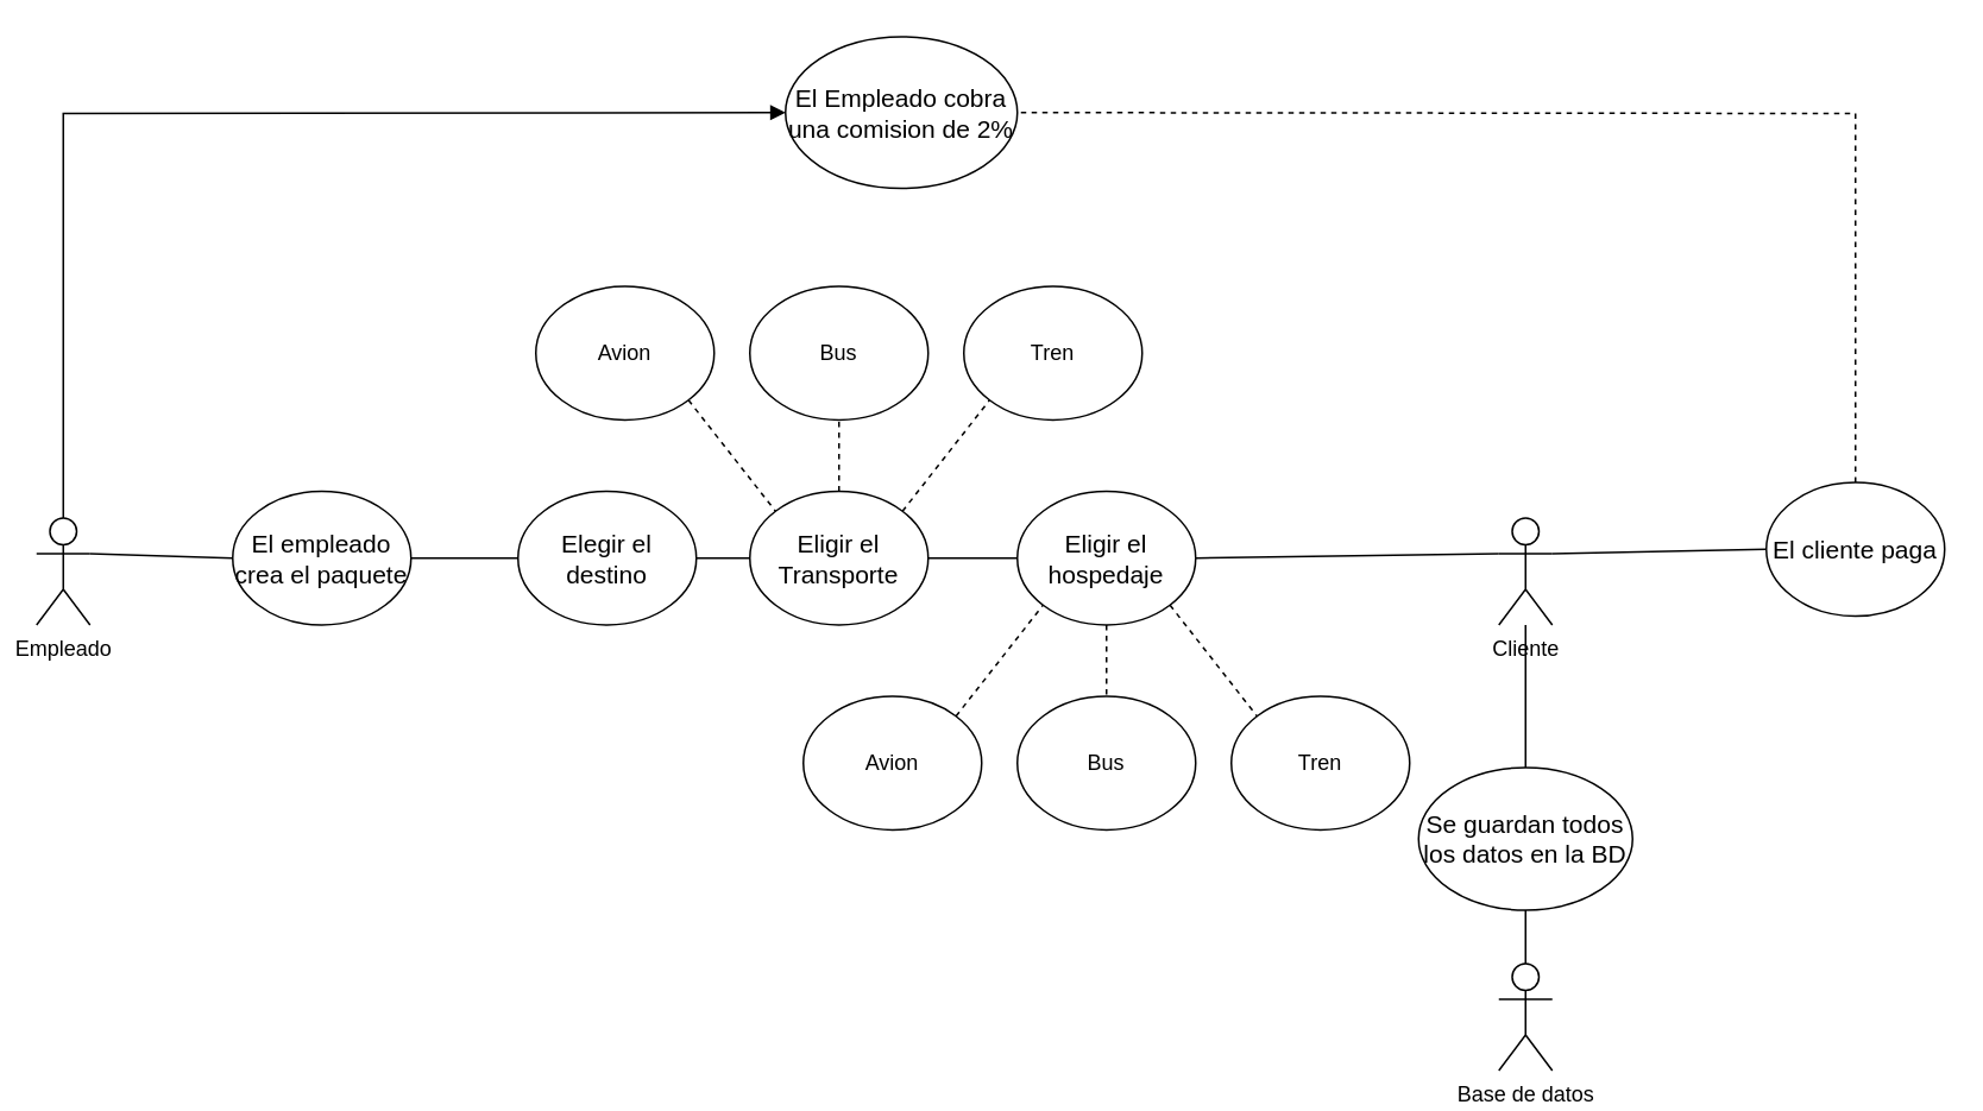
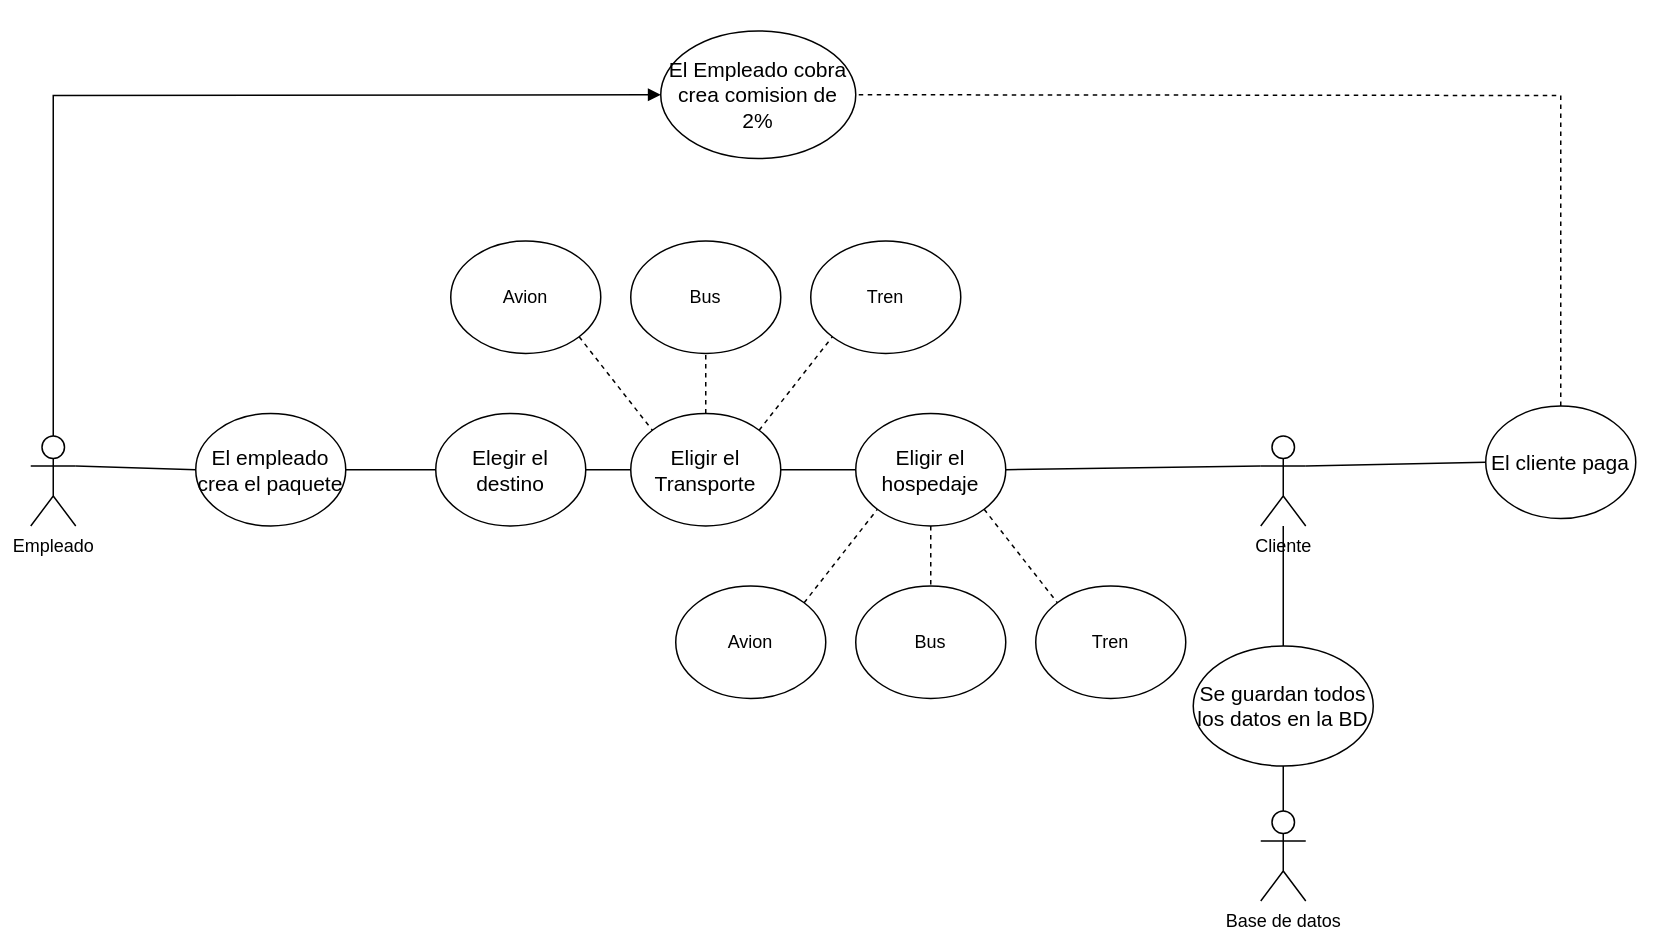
  <mxCell id="0" />
  <mxCell id="1" parent="0" />
  <mxCell id="2" value="Cliente" style="shape=umlActor;verticalLabelPosition=bottom;verticalAlign=top;html=1;outlineConnect=0;" vertex="1" parent="1"><mxGeometry x="840" y="290" width="30" height="60" as="geometry" /></mxCell>
  <mxCell id="3" value="Empleado" style="shape=umlActor;verticalLabelPosition=bottom;verticalAlign=top;html=1;outlineConnect=0;" vertex="1" parent="1"><mxGeometry x="20" y="290" width="30" height="60" as="geometry" /></mxCell>
  <mxCell id="4" value="Base de datos" style="shape=umlActor;verticalLabelPosition=bottom;verticalAlign=top;html=1;outlineConnect=0;" vertex="1" parent="1"><mxGeometry x="840" y="540" width="30" height="60" as="geometry" /></mxCell>
  <mxCell id="5" value="&lt;font style=&quot;font-size: 14px;&quot;&gt;El empleado crea el paquete&lt;/font&gt;" style="ellipse;whiteSpace=wrap;html=1;" vertex="1" parent="1"><mxGeometry x="130" y="275" width="100" height="75" as="geometry" /></mxCell>
  <mxCell id="6" value="&lt;font style=&quot;font-size: 14px;&quot;&gt;Elegir el destino&lt;/font&gt;" style="ellipse;whiteSpace=wrap;html=1;" vertex="1" parent="1"><mxGeometry x="290" y="275" width="100" height="75" as="geometry" /></mxCell>
  <mxCell id="7" value="" style="endArrow=none;html=1;rounded=0;fontSize=14;exitX=1;exitY=0.333;exitDx=0;exitDy=0;exitPerimeter=0;entryX=0;entryY=0.5;entryDx=0;entryDy=0;" edge="1" parent="1" source="3" target="5"><mxGeometry width="50" height="50" relative="1" as="geometry"><mxPoint x="340" y="390" as="sourcePoint" /><mxPoint x="80" y="350" as="targetPoint" /></mxGeometry></mxCell>
  <mxCell id="8" value="" style="endArrow=none;html=1;rounded=0;fontSize=14;exitX=1;exitY=0.5;exitDx=0;exitDy=0;entryX=0;entryY=0.5;entryDx=0;entryDy=0;" edge="1" parent="1" source="5" target="6"><mxGeometry width="50" height="50" relative="1" as="geometry"><mxPoint x="330" y="410" as="sourcePoint" /><mxPoint x="380" y="360" as="targetPoint" /></mxGeometry></mxCell>
  <mxCell id="9" value="&lt;font style=&quot;font-size: 14px;&quot;&gt;Eligir el Transporte&lt;br&gt;&lt;/font&gt;" style="ellipse;whiteSpace=wrap;html=1;" vertex="1" parent="1"><mxGeometry x="420" y="275" width="100" height="75" as="geometry" /></mxCell>
  <mxCell id="10" value="" style="endArrow=none;html=1;rounded=0;fontSize=14;exitX=1;exitY=0.5;exitDx=0;exitDy=0;entryX=0;entryY=0.5;entryDx=0;entryDy=0;" edge="1" parent="1" source="6" target="9"><mxGeometry width="50" height="50" relative="1" as="geometry"><mxPoint x="330" y="410" as="sourcePoint" /><mxPoint x="380" y="360" as="targetPoint" /></mxGeometry></mxCell>
  <mxCell id="11" value="Avion" style="ellipse;whiteSpace=wrap;html=1;" vertex="1" parent="1"><mxGeometry x="300" y="160" width="100" height="75" as="geometry" /></mxCell>
  <mxCell id="12" value="Bus" style="ellipse;whiteSpace=wrap;html=1;" vertex="1" parent="1"><mxGeometry x="420" y="160" width="100" height="75" as="geometry" /></mxCell>
  <mxCell id="13" value="Tren" style="ellipse;whiteSpace=wrap;html=1;" vertex="1" parent="1"><mxGeometry x="540" y="160" width="100" height="75" as="geometry" /></mxCell>
  <mxCell id="14" value="" style="endArrow=none;dashed=1;html=1;rounded=0;fontSize=14;exitX=1;exitY=1;exitDx=0;exitDy=0;entryX=0;entryY=0;entryDx=0;entryDy=0;" edge="1" parent="1" source="11" target="9"><mxGeometry width="50" height="50" relative="1" as="geometry"><mxPoint x="330" y="410" as="sourcePoint" /><mxPoint x="380" y="360" as="targetPoint" /></mxGeometry></mxCell>
  <mxCell id="15" value="" style="endArrow=none;dashed=1;html=1;rounded=0;fontSize=14;entryX=0.5;entryY=1;entryDx=0;entryDy=0;exitX=0.5;exitY=0;exitDx=0;exitDy=0;" edge="1" parent="1" source="9" target="12"><mxGeometry width="50" height="50" relative="1" as="geometry"><mxPoint x="330" y="410" as="sourcePoint" /><mxPoint x="380" y="360" as="targetPoint" /></mxGeometry></mxCell>
  <mxCell id="16" value="" style="endArrow=none;dashed=1;html=1;rounded=0;fontSize=14;entryX=0;entryY=1;entryDx=0;entryDy=0;exitX=1;exitY=0;exitDx=0;exitDy=0;" edge="1" parent="1" source="9" target="13"><mxGeometry width="50" height="50" relative="1" as="geometry"><mxPoint x="330" y="410" as="sourcePoint" /><mxPoint x="380" y="360" as="targetPoint" /></mxGeometry></mxCell>
  <mxCell id="17" value="&lt;font style=&quot;font-size: 14px;&quot;&gt;Eligir el hospedaje&lt;/font&gt;" style="ellipse;whiteSpace=wrap;html=1;" vertex="1" parent="1"><mxGeometry x="570" y="275" width="100" height="75" as="geometry" /></mxCell>
  <mxCell id="18" value="" style="endArrow=none;html=1;rounded=0;fontSize=14;entryX=0;entryY=0.5;entryDx=0;entryDy=0;exitX=1;exitY=0.5;exitDx=0;exitDy=0;" edge="1" parent="1" source="9" target="17"><mxGeometry width="50" height="50" relative="1" as="geometry"><mxPoint x="300" y="420" as="sourcePoint" /><mxPoint x="350" y="370" as="targetPoint" /></mxGeometry></mxCell>
  <mxCell id="19" value="Avion" style="ellipse;whiteSpace=wrap;html=1;" vertex="1" parent="1"><mxGeometry x="450" y="390" width="100" height="75" as="geometry" /></mxCell>
  <mxCell id="20" value="Bus" style="ellipse;whiteSpace=wrap;html=1;" vertex="1" parent="1"><mxGeometry x="570" y="390" width="100" height="75" as="geometry" /></mxCell>
  <mxCell id="21" value="Tren" style="ellipse;whiteSpace=wrap;html=1;" vertex="1" parent="1"><mxGeometry x="690" y="390" width="100" height="75" as="geometry" /></mxCell>
  <mxCell id="22" value="" style="endArrow=none;dashed=1;html=1;rounded=0;fontSize=14;exitX=1;exitY=0;exitDx=0;exitDy=0;entryX=0;entryY=1;entryDx=0;entryDy=0;" edge="1" parent="1" source="19" target="17"><mxGeometry width="50" height="50" relative="1" as="geometry"><mxPoint x="480" y="664" as="sourcePoint" /><mxPoint x="584.408" y="540.162" as="targetPoint" /></mxGeometry></mxCell>
  <mxCell id="23" value="" style="endArrow=none;dashed=1;html=1;rounded=0;fontSize=14;exitX=0.5;exitY=1;exitDx=0;exitDy=0;entryX=0.5;entryY=0;entryDx=0;entryDy=0;" edge="1" parent="1" target="20" source="17"><mxGeometry width="50" height="50" relative="1" as="geometry"><mxPoint x="620" y="529" as="sourcePoint" /><mxPoint x="620" y="410" as="targetPoint" /></mxGeometry></mxCell>
  <mxCell id="24" value="" style="endArrow=none;dashed=1;html=1;rounded=0;fontSize=14;exitX=1;exitY=1;exitDx=0;exitDy=0;entryX=0;entryY=0;entryDx=0;entryDy=0;" edge="1" parent="1" target="21" source="17"><mxGeometry width="50" height="50" relative="1" as="geometry"><mxPoint x="655.592" y="540.162" as="sourcePoint" /><mxPoint x="680" y="530" as="targetPoint" /></mxGeometry></mxCell>
  <mxCell id="25" value="" style="endArrow=none;html=1;rounded=0;fontSize=14;entryX=0;entryY=0.333;entryDx=0;entryDy=0;entryPerimeter=0;exitX=1;exitY=0.5;exitDx=0;exitDy=0;" edge="1" parent="1" source="17" target="2"><mxGeometry width="50" height="50" relative="1" as="geometry"><mxPoint x="460" y="410" as="sourcePoint" /><mxPoint x="510" y="360" as="targetPoint" /></mxGeometry></mxCell>
  <mxCell id="26" value="&lt;font style=&quot;font-size: 14px;&quot;&gt;El cliente paga&lt;/font&gt;" style="ellipse;whiteSpace=wrap;html=1;" vertex="1" parent="1"><mxGeometry x="990" y="270" width="100" height="75" as="geometry" /></mxCell>
  <mxCell id="27" value="" style="endArrow=none;html=1;rounded=0;fontSize=14;entryX=0;entryY=0.5;entryDx=0;entryDy=0;exitX=1;exitY=0.333;exitDx=0;exitDy=0;exitPerimeter=0;" edge="1" parent="1" source="2" target="26"><mxGeometry width="50" height="50" relative="1" as="geometry"><mxPoint x="630" y="460" as="sourcePoint" /><mxPoint x="680" y="410" as="targetPoint" /></mxGeometry></mxCell>
  <mxCell id="28" value="&lt;font style=&quot;font-size: 14px;&quot;&gt;Se guardan todos los datos en la BD&lt;/font&gt;" style="ellipse;whiteSpace=wrap;html=1;" vertex="1" parent="1"><mxGeometry x="795" y="430" width="120" height="80" as="geometry" /></mxCell>
  <mxCell id="29" value="" style="endArrow=none;html=1;rounded=0;fontSize=14;entryX=0.5;entryY=0;entryDx=0;entryDy=0;" edge="1" parent="1" source="2" target="28"><mxGeometry width="50" height="50" relative="1" as="geometry"><mxPoint x="630" y="460" as="sourcePoint" /><mxPoint x="680" y="410" as="targetPoint" /></mxGeometry></mxCell>
  <mxCell id="30" value="" style="endArrow=none;html=1;rounded=0;fontSize=14;exitX=0.5;exitY=0;exitDx=0;exitDy=0;exitPerimeter=0;entryX=0.5;entryY=1;entryDx=0;entryDy=0;" edge="1" parent="1" source="4" target="28"><mxGeometry width="50" height="50" relative="1" as="geometry"><mxPoint x="630" y="460" as="sourcePoint" /><mxPoint x="680" y="410" as="targetPoint" /></mxGeometry></mxCell>
- <mxCell id="31" value="&lt;font style=&quot;font-size: 14px;&quot;&gt;El Empleado cobra una comision de 2%&lt;/font&gt;" style="ellipse;whiteSpace=wrap;html=1;" vertex="1" parent="1"><mxGeometry x="440" y="20" width="130" height="85" as="geometry" /></mxCell>
+ <mxCell id="31" value="&lt;font style=&quot;font-size: 14px;&quot;&gt;El Empleado cobra crea comision de 2%&lt;/font&gt;" style="ellipse;whiteSpace=wrap;html=1;" vertex="1" parent="1"><mxGeometry x="440" y="20" width="130" height="85" as="geometry" /></mxCell>
  <mxCell id="32" value="" style="endArrow=none;html=1;rounded=0;fontSize=14;exitX=0.5;exitY=0;exitDx=0;exitDy=0;entryX=1;entryY=0.5;entryDx=0;entryDy=0;dashed=1;" edge="1" parent="1" source="26" target="31"><mxGeometry width="50" height="50" relative="1" as="geometry"><mxPoint x="690" y="270" as="sourcePoint" /><mxPoint x="740" y="220" as="targetPoint" /><Array as="points"><mxPoint x="1040" y="63" /></Array></mxGeometry></mxCell>
  <mxCell id="33" value="" style="endArrow=block;html=1;rounded=0;fontSize=14;exitX=0.5;exitY=0;exitDx=0;exitDy=0;exitPerimeter=0;entryX=0;entryY=0.5;entryDx=0;entryDy=0;" edge="1" parent="1" source="3" target="31"><mxGeometry width="50" height="50" relative="1" as="geometry"><mxPoint x="690" y="270" as="sourcePoint" /><mxPoint x="740" y="220" as="targetPoint" /><Array as="points"><mxPoint x="35" y="63" /></Array></mxGeometry></mxCell>
